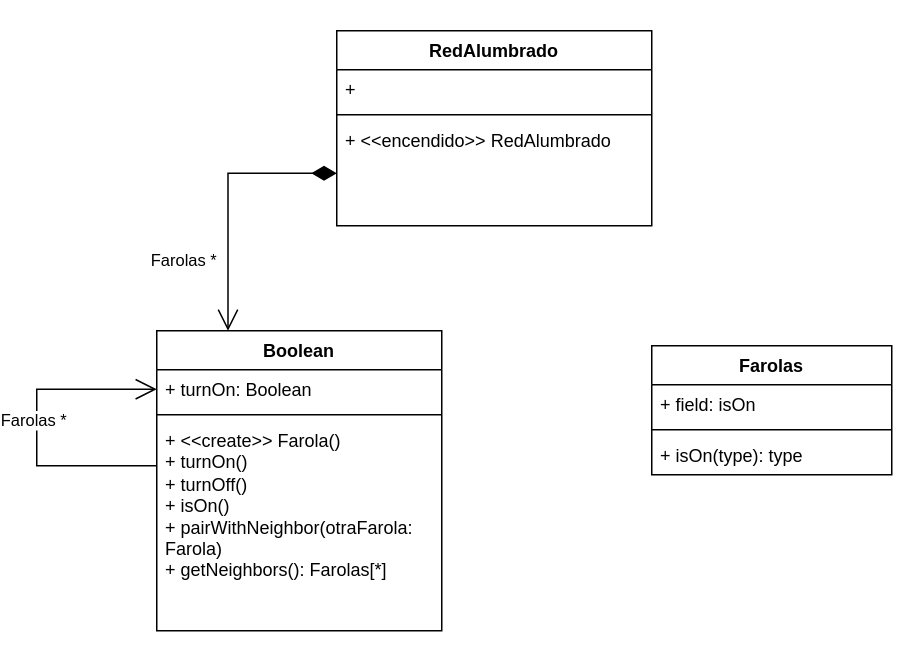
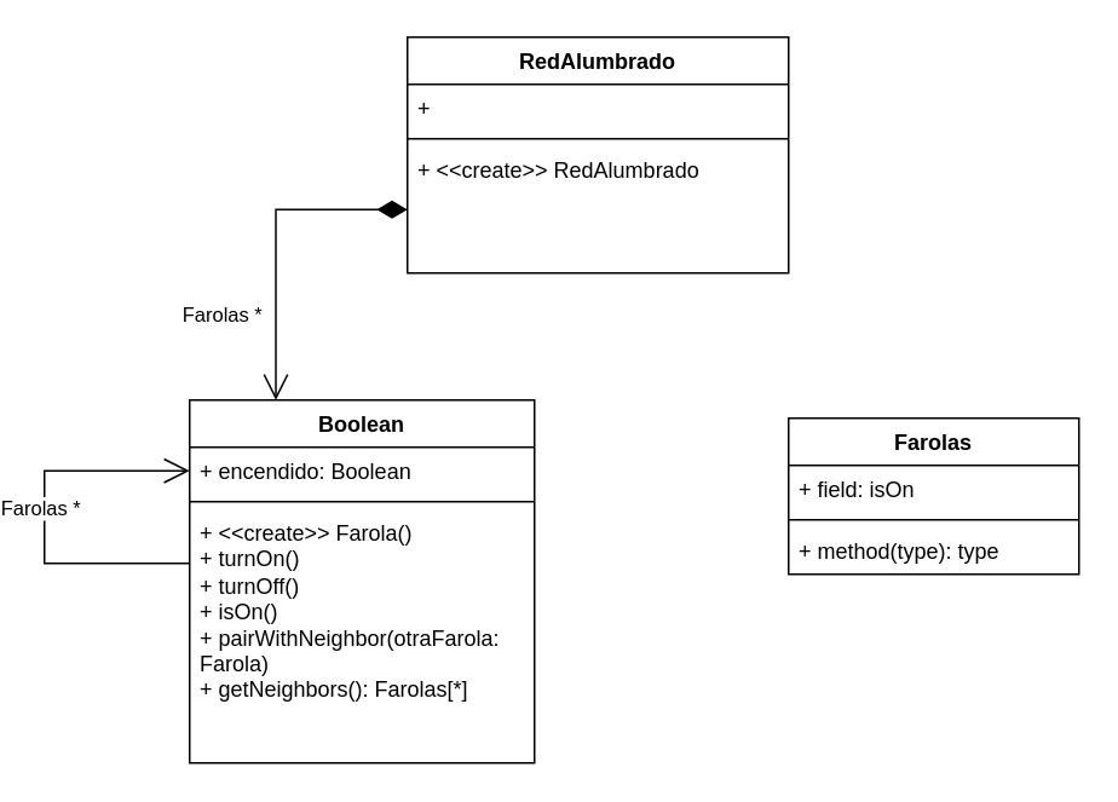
  <mxCell id="0" />
  <mxCell id="1" parent="0" />
  <mxCell id="2" value="Boolean" style="swimlane;fontStyle=1;align=center;verticalAlign=top;childLayout=stackLayout;horizontal=1;startSize=26;horizontalStack=0;resizeParent=1;resizeParentMax=0;resizeLast=0;collapsible=1;marginBottom=0;whiteSpace=wrap;html=1;" vertex="1" parent="1"><mxGeometry x="20" y="220" width="190" height="200" as="geometry" /></mxCell>
- <mxCell id="3" value="+ turnOn: Boolean" style="text;strokeColor=none;fillColor=none;align=left;verticalAlign=top;spacingLeft=4;spacingRight=4;overflow=hidden;rotatable=0;points=[[0,0.5],[1,0.5]];portConstraint=eastwest;whiteSpace=wrap;html=1;" vertex="1" parent="2"><mxGeometry y="26" width="190" height="26" as="geometry" /></mxCell>
+ <mxCell id="3" value="+ encendido: Boolean" style="text;strokeColor=none;fillColor=none;align=left;verticalAlign=top;spacingLeft=4;spacingRight=4;overflow=hidden;rotatable=0;points=[[0,0.5],[1,0.5]];portConstraint=eastwest;whiteSpace=wrap;html=1;" vertex="1" parent="2"><mxGeometry y="26" width="190" height="26" as="geometry" /></mxCell>
  <mxCell id="4" value="" style="line;strokeWidth=1;fillColor=none;align=left;verticalAlign=middle;spacingTop=-1;spacingLeft=3;spacingRight=3;rotatable=0;labelPosition=right;points=[];portConstraint=eastwest;strokeColor=inherit;" vertex="1" parent="2"><mxGeometry y="52" width="190" height="8" as="geometry" /></mxCell>
  <mxCell id="5" value="" style="endArrow=open;endFill=1;endSize=12;html=1;rounded=0;entryX=0;entryY=0.5;entryDx=0;entryDy=0;exitX=0;exitY=0.214;exitDx=0;exitDy=0;exitPerimeter=0;" edge="1" parent="2" source="7" target="3"><mxGeometry width="160" relative="1" as="geometry"><mxPoint x="10" y="90" as="sourcePoint" /><mxPoint x="-80" y="130" as="targetPoint" /><Array as="points"><mxPoint x="-80" y="90" /><mxPoint x="-80" y="39" /></Array></mxGeometry></mxCell>
  <mxCell id="6" value="Farolas *" style="edgeLabel;html=1;align=center;verticalAlign=middle;resizable=0;points=[];" vertex="1" connectable="0" parent="5"><mxGeometry x="0.22" y="3" relative="1" as="geometry"><mxPoint y="18" as="offset" /></mxGeometry></mxCell>
  <mxCell id="7" value="+ &amp;lt;&amp;lt;create&amp;gt;&amp;gt; Farola()&lt;br&gt;+ turnOn()&lt;br&gt;+ turnOff()&lt;br&gt;+ isOn()&lt;br&gt;+ pairWithNeighbor(otraFarola: Farola)&lt;br&gt;+ getNeighbors(): Farolas[*]" style="text;strokeColor=none;fillColor=none;align=left;verticalAlign=top;spacingLeft=4;spacingRight=4;overflow=hidden;rotatable=0;points=[[0,0.5],[1,0.5]];portConstraint=eastwest;whiteSpace=wrap;html=1;" vertex="1" parent="2"><mxGeometry y="60" width="190" height="140" as="geometry" /></mxCell>
  <mxCell id="8" value="RedAlumbrado" style="swimlane;fontStyle=1;align=center;verticalAlign=top;childLayout=stackLayout;horizontal=1;startSize=26;horizontalStack=0;resizeParent=1;resizeParentMax=0;resizeLast=0;collapsible=1;marginBottom=0;whiteSpace=wrap;html=1;" vertex="1" parent="1"><mxGeometry x="140" y="20" width="210" height="130" as="geometry" /></mxCell>
  <mxCell id="9" value="+" style="text;strokeColor=none;fillColor=none;align=left;verticalAlign=top;spacingLeft=4;spacingRight=4;overflow=hidden;rotatable=0;points=[[0,0.5],[1,0.5]];portConstraint=eastwest;whiteSpace=wrap;html=1;" vertex="1" parent="8"><mxGeometry y="26" width="210" height="26" as="geometry" /></mxCell>
  <mxCell id="10" value="" style="line;strokeWidth=1;fillColor=none;align=left;verticalAlign=middle;spacingTop=-1;spacingLeft=3;spacingRight=3;rotatable=0;labelPosition=right;points=[];portConstraint=eastwest;strokeColor=inherit;" vertex="1" parent="8"><mxGeometry y="52" width="210" height="8" as="geometry" /></mxCell>
- <mxCell id="11" value="+ &amp;lt;&amp;lt;encendido&amp;gt;&amp;gt; RedAlumbrado" style="text;strokeColor=none;fillColor=none;align=left;verticalAlign=top;spacingLeft=4;spacingRight=4;overflow=hidden;rotatable=0;points=[[0,0.5],[1,0.5]];portConstraint=eastwest;whiteSpace=wrap;html=1;" vertex="1" parent="8"><mxGeometry y="60" width="210" height="70" as="geometry" /></mxCell>
+ <mxCell id="11" value="+ &amp;lt;&amp;lt;create&amp;gt;&amp;gt; RedAlumbrado" style="text;strokeColor=none;fillColor=none;align=left;verticalAlign=top;spacingLeft=4;spacingRight=4;overflow=hidden;rotatable=0;points=[[0,0.5],[1,0.5]];portConstraint=eastwest;whiteSpace=wrap;html=1;" vertex="1" parent="8"><mxGeometry y="60" width="210" height="70" as="geometry" /></mxCell>
  <mxCell id="12" value="Farolas" style="swimlane;fontStyle=1;align=center;verticalAlign=top;childLayout=stackLayout;horizontal=1;startSize=26;horizontalStack=0;resizeParent=1;resizeParentMax=0;resizeLast=0;collapsible=1;marginBottom=0;whiteSpace=wrap;html=1;" vertex="1" parent="1"><mxGeometry x="350" y="230" width="160" height="86" as="geometry" /></mxCell>
  <mxCell id="13" value="+ field: isOn" style="text;strokeColor=none;fillColor=none;align=left;verticalAlign=top;spacingLeft=4;spacingRight=4;overflow=hidden;rotatable=0;points=[[0,0.5],[1,0.5]];portConstraint=eastwest;whiteSpace=wrap;html=1;" vertex="1" parent="12"><mxGeometry y="26" width="160" height="26" as="geometry" /></mxCell>
  <mxCell id="14" value="" style="line;strokeWidth=1;fillColor=none;align=left;verticalAlign=middle;spacingTop=-1;spacingLeft=3;spacingRight=3;rotatable=0;labelPosition=right;points=[];portConstraint=eastwest;strokeColor=inherit;" vertex="1" parent="12"><mxGeometry y="52" width="160" height="8" as="geometry" /></mxCell>
- <mxCell id="15" value="+ isOn(type): type" style="text;strokeColor=none;fillColor=none;align=left;verticalAlign=top;spacingLeft=4;spacingRight=4;overflow=hidden;rotatable=0;points=[[0,0.5],[1,0.5]];portConstraint=eastwest;whiteSpace=wrap;html=1;" vertex="1" parent="12"><mxGeometry y="60" width="160" height="26" as="geometry" /></mxCell>
+ <mxCell id="15" value="+ method(type): type" style="text;strokeColor=none;fillColor=none;align=left;verticalAlign=top;spacingLeft=4;spacingRight=4;overflow=hidden;rotatable=0;points=[[0,0.5],[1,0.5]];portConstraint=eastwest;whiteSpace=wrap;html=1;" vertex="1" parent="12"><mxGeometry y="60" width="160" height="26" as="geometry" /></mxCell>
  <mxCell id="16" value="" style="endArrow=open;html=1;endSize=12;startArrow=diamondThin;startSize=14;startFill=1;edgeStyle=orthogonalEdgeStyle;align=left;verticalAlign=bottom;rounded=0;entryX=0.25;entryY=0;entryDx=0;entryDy=0;exitX=0;exitY=0.5;exitDx=0;exitDy=0;" edge="1" parent="1" source="11" target="2"><mxGeometry x="-1" y="3" relative="1" as="geometry"><mxPoint x="-50" y="80" as="sourcePoint" /><mxPoint x="360" y="360" as="targetPoint" /></mxGeometry></mxCell>
  <mxCell id="17" value="Farolas *" style="edgeLabel;html=1;align=center;verticalAlign=middle;resizable=0;points=[];" vertex="1" connectable="0" parent="16"><mxGeometry x="0.308" y="-1" relative="1" as="geometry"><mxPoint x="-29" y="14" as="offset" /></mxGeometry></mxCell>
